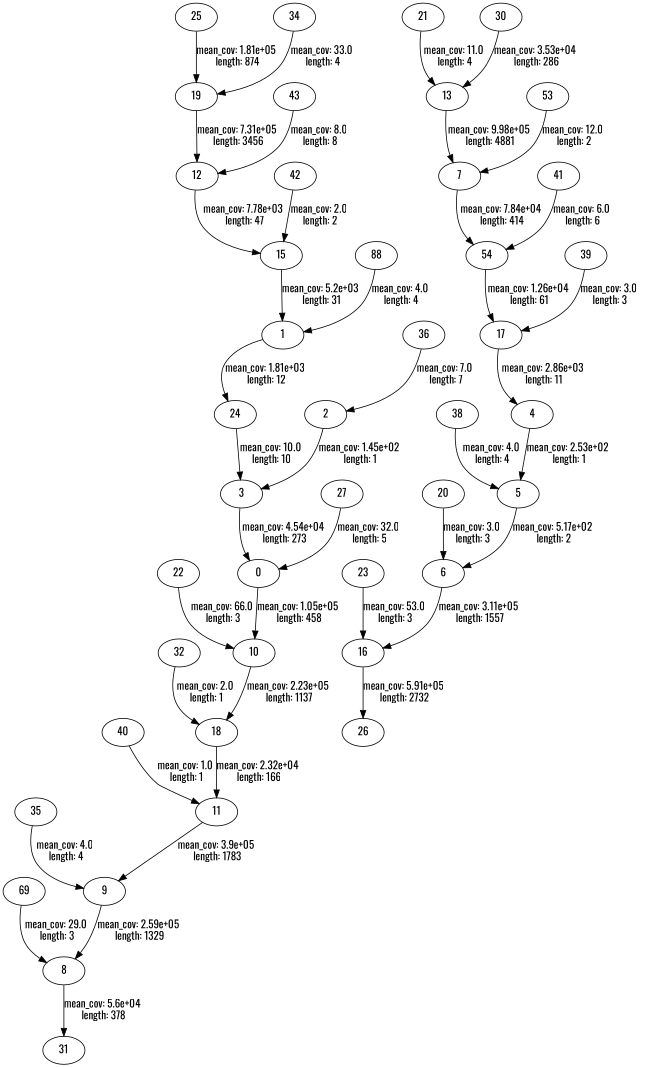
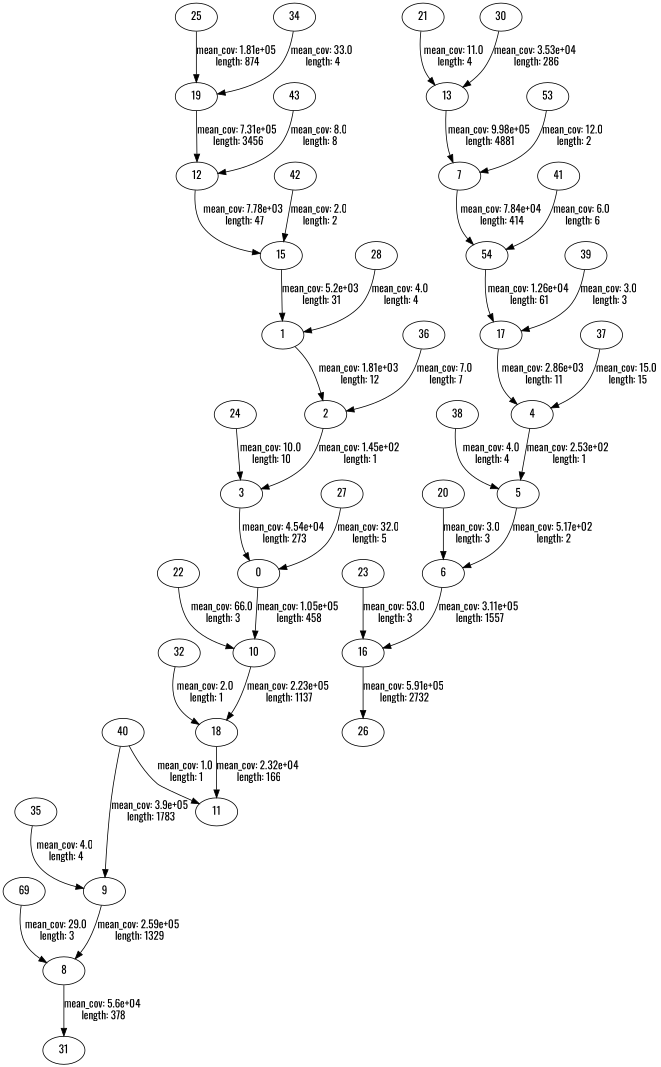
  strict digraph {
    fontname=Oswald
    node [fontname=Oswald]
    edge [fontname=Oswald length=3 mean_cov=1.0]
    0
    10
    18
    11
    1
    2
    3
    4
    5
    6
    16
    26
    n13 [label=54]
    7
    17
    8
    31
    9
    12
    15
    13
    19
    20
    21
    22
    23
    24
    25
    27
-   28 [label=88]
+   28
    n31 [label=69]
    30
    32
    n34 [label=53]
    34
    35
    36
+   37
    38
    39
    40
    41
    42
    43
    0 -> 10 [label="mean_cov: 1.05e+05\n length: 458" length=458 mean_cov=230.04585152838428]
    10 -> 18 [label="mean_cov: 2.23e+05\n length: 1137" length=1137 mean_cov=195.72911169744944]
    18 -> 11 [label="mean_cov: 2.32e+04\n length: 166" length=166 mean_cov=139.77710843373495]
-   11 -> 9 [label="mean_cov: 3.9e+05\n length: 1783" length=1783 mean_cov=219.00280426247897]
-   1 -> 24 [label="mean_cov: 1.81e+03\n length: 12" length=12 mean_cov=150.58333333333334]
+   40 -> 9 [label="mean_cov: 3.9e+05\n length: 1783" length=1783 mean_cov=219.00280426247897]
+   1 -> 2 [label="mean_cov: 1.81e+03\n length: 12" length=12 mean_cov=150.58333333333334]
    2 -> 3 [label="mean_cov: 1.45e+02\n length: 1" length=1 mean_cov=145.0]
    3 -> 0 [label="mean_cov: 4.54e+04\n length: 273" length=273 mean_cov=166.4102564102564]
    4 -> 5 [label="mean_cov: 2.53e+02\n length: 1" length=1 mean_cov=253.0]
    5 -> 6 [label="mean_cov: 5.17e+02\n length: 2" length=2 mean_cov=258.5]
    6 -> 16 [label="mean_cov: 3.11e+05\n length: 1557" length=1557 mean_cov=199.43802183686577]
    16 -> 26 [label="mean_cov: 5.91e+05\n length: 2732" length=2732 mean_cov=216.18740849194728]
    n13 -> 17 [label="mean_cov: 1.26e+04\n length: 61" length=61 mean_cov=207.2295081967213]
    7 -> n13 [label="mean_cov: 7.84e+04\n length: 414" length=414 mean_cov=189.44685990338164]
    17 -> 4 [label="mean_cov: 2.86e+03\n length: 11" length=11 mean_cov=260.1818181818182]
    8 -> 31 [label="mean_cov: 5.6e+04\n length: 378" length=378 mean_cov=148.0978835978836]
    9 -> 8 [label="mean_cov: 2.59e+05\n length: 1329" length=1329 mean_cov=195.150489089541]
    12 -> 15 [label="mean_cov: 7.78e+03\n length: 47" length=47 mean_cov=165.61702127659575]
    15 -> 1 [label="mean_cov: 5.2e+03\n length: 31" length=31 mean_cov=167.80645161290323]
    13 -> 7 [label="mean_cov: 9.98e+05\n length: 4881" length=4881 mean_cov=204.42347879532883]
    19 -> 12 [label="mean_cov: 7.31e+05\n length: 3456" length=3456 mean_cov=211.38368055555554]
    20 -> 6 [label="mean_cov: 3.0\n length: 3"]
    21 -> 13 [label="mean_cov: 11.0\n length: 4" length=4 mean_cov=2.75]
    22 -> 10 [label="mean_cov: 66.0\n length: 3" mean_cov=22.0]
    23 -> 16 [label="mean_cov: 53.0\n length: 3" mean_cov=17.666666666666668]
    24 -> 3 [label="mean_cov: 10.0\n length: 10" length=10]
    25 -> 19 [label="mean_cov: 1.81e+05\n length: 874" length=874 mean_cov=207.23569794050343]
    27 -> 0 [label="mean_cov: 32.0\n length: 5" length=5 mean_cov=6.4]
    28 -> 1 [label="mean_cov: 4.0\n length: 4" length=4]
    n31 -> 8 [label="mean_cov: 29.0\n length: 3" mean_cov=9.666666666666666]
    30 -> 13 [label="mean_cov: 3.53e+04\n length: 286" length=286 mean_cov=123.48251748251748]
    32 -> 18 [label="mean_cov: 2.0\n length: 1" length=1 mean_cov=2.0]
    n34 -> 7 [label="mean_cov: 12.0\n length: 2" length=2 mean_cov=6.0]
    34 -> 19 [label="mean_cov: 33.0\n length: 4" length=4 mean_cov=8.25]
    35 -> 9 [label="mean_cov: 4.0\n length: 4" length=4]
    36 -> 2 [label="mean_cov: 7.0\n length: 7" length=7]
+   37 -> 4 [label="mean_cov: 15.0\n length: 15" length=15]
    38 -> 5 [label="mean_cov: 4.0\n length: 4" length=4]
    39 -> 17 [label="mean_cov: 3.0\n length: 3"]
    40 -> 11 [label="mean_cov: 1.0\n length: 1" length=1]
    41 -> n13 [label="mean_cov: 6.0\n length: 6" length=6]
    42 -> 15 [label="mean_cov: 2.0\n length: 2" length=2]
    43 -> 12 [label="mean_cov: 8.0\n length: 8" length=8]
  }
